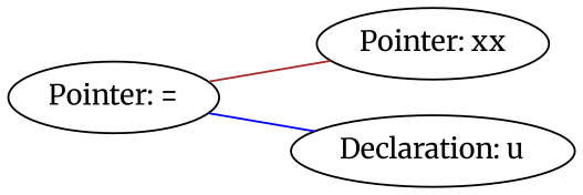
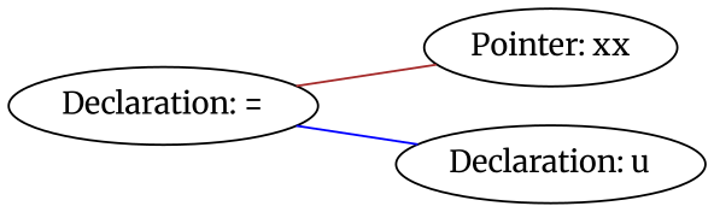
  graph {
    fontname=Merriweather
    rankdir=LR
    node [fontname=Merriweather]
    edge [fontname=Merriweather]
-   n1 [label="Pointer: ="]
+   n1 [label="Declaration: ="]
    n2 [label="Pointer: xx"]
    n3 [label="Declaration: u"]
    n1 -- n2 [color=brown]
    n1 -- n3 [color=blue]
  }
